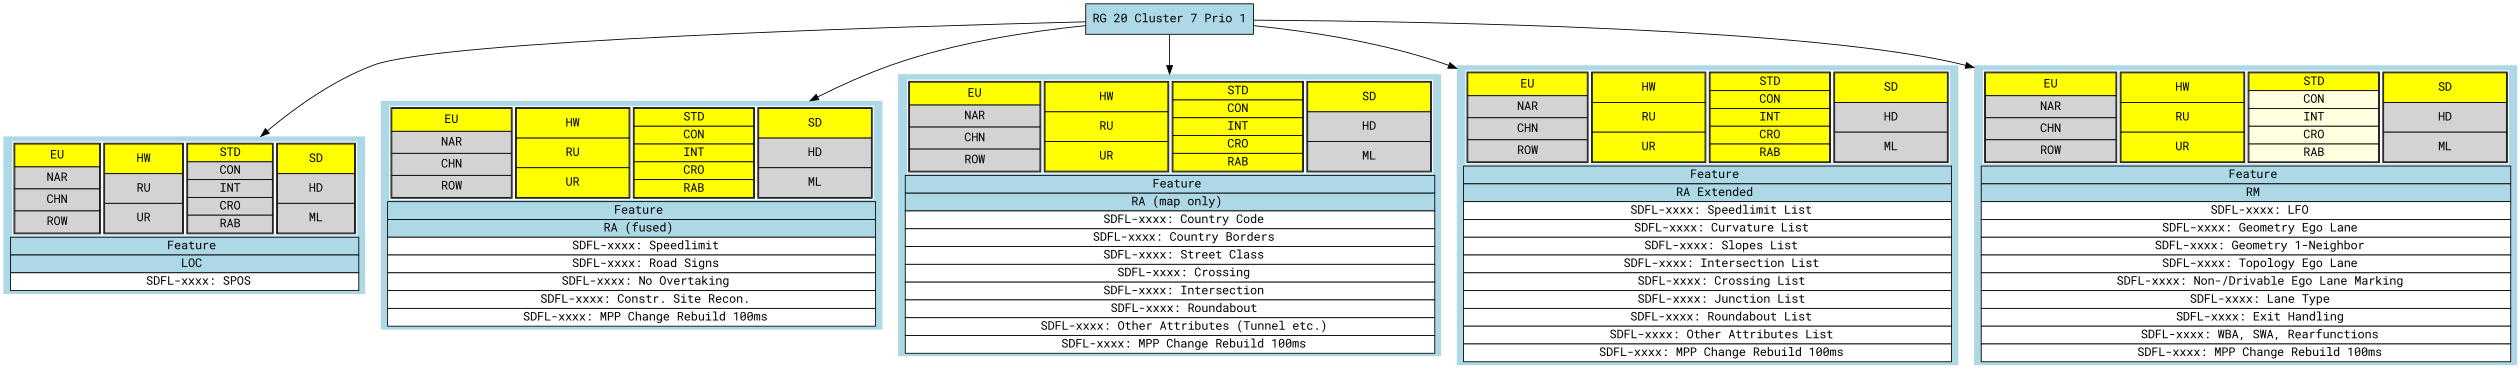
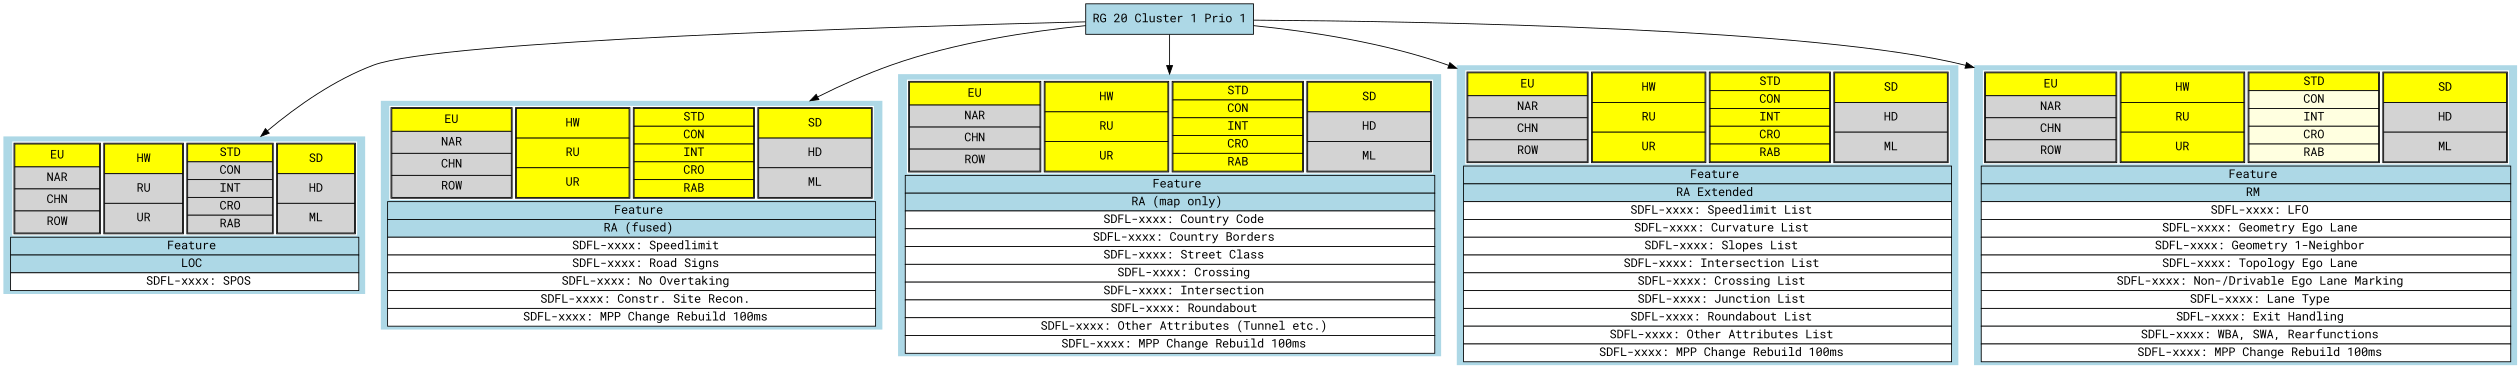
  digraph {
    color=lightgrey
    rankdir=TB
    style=filled
    fontname="Roboto Mono"
    node [fillcolor=lightblue shape=none style=filled fontname="Roboto Mono"]
    edge [fontname="Roboto Mono"]
    n1 [label=<<table border="0" cellspacing="0">               <tr><td><table border="0" cellspacing="0">                 <tr>                   <td port="market" border="0" bgcolor="white">                   <table border="1" cellspacing="0">                     <tr><td bgcolor="yellow">EU</td></tr>                     <tr><td bgcolor="lightgrey">NAR</td></tr>                     <tr><td bgcolor="lightgrey">CHN</td></tr>                     <tr><td bgcolor="lightgrey">ROW</td></tr>                   </table></td>                   <td port="scenario" border="0" bgcolor="white">                   <table border="1" cellspacing="0">                     <tr><td bgcolor="yellow">HW</td></tr>                     <tr><td bgcolor="lightgrey">RU</td></tr>                     <tr><td bgcolor="lightgrey">UR</td></tr>                   </table></td>                   <td port="subscenario" border="0" bgcolor="white">                   <table border="1" cellspacing="0">                     <tr><td bgcolor="yellow">STD</td></tr>                     <tr><td bgcolor="lightgrey">CON</td></tr>                     <tr><td bgcolor="lightgrey">INT</td></tr>                     <tr><td bgcolor="lightgrey">CRO</td></tr>                     <tr><td bgcolor="lightgrey">RAB</td></tr>                   </table></td>                   <td port="resolution" border="0" bgcolor="white">                   <table border="1" cellspacing="0">                     <tr><td bgcolor="yellow">SD</td></tr>                     <tr><td bgcolor="lightgrey">HD</td></tr>                     <tr><td bgcolor="lightgrey">ML</td></tr>                   </table></td>                 </tr>               </table></td></tr>               <tr>                 <td port="stereotype" border="1" bgcolor="lightblue">                   Feature                 </td>               </tr>               <tr>                 <td port="plugin" border="1" bgcolor="lightblue">                   LOC                 </td>               </tr>               <tr><td port="SDFL-xxxxx" border="1" bgcolor="white">                   SDFL-xxxx: SPOS               </td></tr>       </table>>]
    n2 [label=<<table border="0" cellspacing="0">               <tr><td><table border="0" cellspacing="0">                 <tr>                   <td port="market" border="0" bgcolor="white">                   <table border="1" cellspacing="0">                     <tr><td bgcolor="yellow">EU</td></tr>                     <tr><td bgcolor="lightgrey">NAR</td></tr>                     <tr><td bgcolor="lightgrey">CHN</td></tr>                     <tr><td bgcolor="lightgrey">ROW</td></tr>                   </table></td>                   <td port="scenario" border="0" bgcolor="white">                   <table border="1" cellspacing="0">                     <tr><td bgcolor="yellow">HW</td></tr>                     <tr><td bgcolor="yellow">RU</td></tr>                     <tr><td bgcolor="yellow">UR</td></tr>                   </table></td>                   <td port="subscenario" border="0" bgcolor="white">                   <table border="1" cellspacing="0">                     <tr><td bgcolor="yellow">STD</td></tr>                     <tr><td bgcolor="yellow">CON</td></tr>                     <tr><td bgcolor="yellow">INT</td></tr>                     <tr><td bgcolor="yellow">CRO</td></tr>                     <tr><td bgcolor="yellow">RAB</td></tr>                   </table></td>                   <td port="resolution" border="0" bgcolor="white">                   <table border="1" cellspacing="0">                     <tr><td bgcolor="yellow">SD</td></tr>                     <tr><td bgcolor="lightgrey">HD</td></tr>                     <tr><td bgcolor="lightgrey">ML</td></tr>                   </table></td>                 </tr>               </table></td></tr>               <tr>                 <td port="stereotype" border="1" bgcolor="lightblue">                   Feature                 </td>               </tr>               <tr>                 <td port="plugin" border="1" bgcolor="lightblue">                   RA (fused)                 </td>               </tr>               <tr><td port="SDFL-xxxxx" border="1" bgcolor="white">                   SDFL-xxxx: Speedlimit               </td></tr>               <tr><td port="SDFL-xxxxx" border="1" bgcolor="white">                   SDFL-xxxx: Road Signs               </td></tr>               <tr><td port="SDFL-xxxxx" border="1" bgcolor="white">                   SDFL-xxxx: No Overtaking               </td></tr>               <tr><td port="SDFL-xxxxx" border="1" bgcolor="white">                   SDFL-xxxx: Constr. Site Recon.               </td></tr>               <tr><td port="SDFL-xxxxx" border="1" bgcolor="white">                   SDFL-xxxx: MPP Change Rebuild 100ms               </td></tr>       </table>>]
    n3 [label=<<table border="0" cellspacing="0">               <tr><td><table border="0" cellspacing="0">                 <tr>                   <td port="market" border="0" bgcolor="white">                   <table border="1" cellspacing="0">                     <tr><td bgcolor="yellow">EU</td></tr>                     <tr><td bgcolor="lightgrey">NAR</td></tr>                     <tr><td bgcolor="lightgrey">CHN</td></tr>                     <tr><td bgcolor="lightgrey">ROW</td></tr>                   </table></td>                   <td port="scenario" border="0" bgcolor="white">                   <table border="1" cellspacing="0">                     <tr><td bgcolor="yellow">HW</td></tr>                     <tr><td bgcolor="yellow">RU</td></tr>                     <tr><td bgcolor="yellow">UR</td></tr>                   </table></td>                   <td port="subscenario" border="0" bgcolor="white">                   <table border="1" cellspacing="0">                     <tr><td bgcolor="yellow">STD</td></tr>                     <tr><td bgcolor="yellow">CON</td></tr>                     <tr><td bgcolor="yellow">INT</td></tr>                     <tr><td bgcolor="yellow">CRO</td></tr>                     <tr><td bgcolor="yellow">RAB</td></tr>                   </table></td>                   <td port="resolution" border="0" bgcolor="white">                   <table border="1" cellspacing="0">                     <tr><td bgcolor="yellow">SD</td></tr>                     <tr><td bgcolor="lightgrey">HD</td></tr>                     <tr><td bgcolor="lightgrey">ML</td></tr>                   </table></td>                 </tr>               </table></td></tr>               <tr>                 <td port="stereotype" border="1" bgcolor="lightblue">                   Feature                 </td>               </tr>               <tr>                 <td port="plugin" border="1" bgcolor="lightblue">                   RA (map only)                 </td>               </tr>               <tr><td port="SDFL-xxxxx" border="1" bgcolor="white">                   SDFL-xxxx: Country Code               </td></tr>               <tr><td port="SDFL-xxxxx" border="1" bgcolor="white">                   SDFL-xxxx: Country Borders               </td></tr>               <tr><td port="SDFL-xxxxx" border="1" bgcolor="white">                   SDFL-xxxx: Street Class               </td></tr>               <tr><td port="SDFL-xxxxx" border="1" bgcolor="white">                   SDFL-xxxx: Crossing               </td></tr>               <tr><td port="SDFL-xxxxx" border="1" bgcolor="white">                   SDFL-xxxx: Intersection               </td></tr>               <tr><td port="SDFL-xxxxx" border="1" bgcolor="white">                   SDFL-xxxx: Roundabout               </td></tr>               <tr><td port="SDFL-xxxxx" border="1" bgcolor="white">                   SDFL-xxxx: Other Attributes (Tunnel etc.)               </td></tr>               <tr><td port="SDFL-xxxxx" border="1" bgcolor="white">                   SDFL-xxxx: MPP Change Rebuild 100ms               </td></tr>       </table>>]
    n4 [label=<<table border="0" cellspacing="0">               <tr><td><table border="0" cellspacing="0">                 <tr>                   <td port="market" border="0" bgcolor="white">                   <table border="1" cellspacing="0">                     <tr><td bgcolor="yellow">EU</td></tr>                     <tr><td bgcolor="lightgrey">NAR</td></tr>                     <tr><td bgcolor="lightgrey">CHN</td></tr>                     <tr><td bgcolor="lightgrey">ROW</td></tr>                   </table></td>                   <td port="scenario" border="0" bgcolor="white">                   <table border="1" cellspacing="0">                     <tr><td bgcolor="yellow">HW</td></tr>                     <tr><td bgcolor="yellow">RU</td></tr>                     <tr><td bgcolor="yellow">UR</td></tr>                   </table></td>                   <td port="subscenario" border="0" bgcolor="white">                   <table border="1" cellspacing="0">                     <tr><td bgcolor="yellow">STD</td></tr>                     <tr><td bgcolor="yellow">CON</td></tr>                     <tr><td bgcolor="yellow">INT</td></tr>                     <tr><td bgcolor="yellow">CRO</td></tr>                     <tr><td bgcolor="yellow">RAB</td></tr>                   </table></td>                   <td port="resolution" border="0" bgcolor="white">                   <table border="1" cellspacing="0">                     <tr><td bgcolor="yellow">SD</td></tr>                     <tr><td bgcolor="lightgrey">HD</td></tr>                     <tr><td bgcolor="lightgrey">ML</td></tr>                   </table></td>                 </tr>               </table></td></tr>               <tr>                 <td port="stereotype" border="1" bgcolor="lightblue">                   Feature                 </td>               </tr>               <tr>                 <td port="plugin" border="1" bgcolor="lightblue">                   RA Extended                 </td>               </tr>               <tr><td port="SDFL-xxxxx" border="1" bgcolor="white">                   SDFL-xxxx: Speedlimit List               </td></tr>               <tr><td port="SDFL-xxxxx" border="1" bgcolor="white">                   SDFL-xxxx: Curvature List               </td></tr>               <tr><td port="SDFL-xxxxx" border="1" bgcolor="white">                   SDFL-xxxx: Slopes List               </td></tr>               <tr><td port="SDFL-xxxxx" border="1" bgcolor="white">                   SDFL-xxxx: Intersection List               </td></tr>               <tr><td port="SDFL-xxxxx" border="1" bgcolor="white">                   SDFL-xxxx: Crossing List               </td></tr>               <tr><td port="SDFL-xxxxx" border="1" bgcolor="white">                   SDFL-xxxx: Junction List               </td></tr>               <tr><td port="SDFL-xxxxx" border="1" bgcolor="white">                   SDFL-xxxx: Roundabout List               </td></tr>               <tr><td port="SDFL-xxxxx" border="1" bgcolor="white">                   SDFL-xxxx: Other Attributes List               </td></tr>               <tr><td port="SDFL-xxxxx" border="1" bgcolor="white">                   SDFL-xxxx: MPP Change Rebuild 100ms               </td></tr>       </table>>]
    n5 [label=<<table border="0" cellspacing="0">               <tr><td><table border="0" cellspacing="0">                 <tr>                   <td port="market" border="0" bgcolor="white">                   <table border="1" cellspacing="0">                     <tr><td bgcolor="yellow">EU</td></tr>                     <tr><td bgcolor="lightgrey">NAR</td></tr>                     <tr><td bgcolor="lightgrey">CHN</td></tr>                     <tr><td bgcolor="lightgrey">ROW</td></tr>                   </table></td>                   <td port="scenario" border="0" bgcolor="white">                   <table border="1" cellspacing="0">                     <tr><td bgcolor="yellow">HW</td></tr>                     <tr><td bgcolor="yellow">RU</td></tr>                     <tr><td bgcolor="yellow">UR</td></tr>                   </table></td>                   <td port="subscenario" border="0" bgcolor="white">                   <table border="1" cellspacing="0">                     <tr><td bgcolor="yellow">STD</td></tr>                     <tr><td bgcolor="lightyellow">CON</td></tr>                     <tr><td bgcolor="lightyellow">INT</td></tr>                     <tr><td bgcolor="lightyellow">CRO</td></tr>                     <tr><td bgcolor="lightyellow">RAB</td></tr>                   </table></td>                   <td port="resolution" border="0" bgcolor="white">                   <table border="1" cellspacing="0">                     <tr><td bgcolor="yellow">SD</td></tr>                     <tr><td bgcolor="lightgrey">HD</td></tr>                     <tr><td bgcolor="lightgrey">ML</td></tr>                   </table></td>                 </tr>               </table></td></tr>               <tr>                 <td port="stereotype" border="1" bgcolor="lightblue">                   Feature                 </td>               </tr>               <tr>                 <td port="plugin" border="1" bgcolor="lightblue">                   RM                 </td>               </tr>               <tr><td port="SDFL-xxxxx" border="1" bgcolor="white">                   SDFL-xxxx: LFO               </td></tr>               <tr><td port="SDFL-xxxxx" border="1" bgcolor="white">                   SDFL-xxxx: Geometry Ego Lane               </td></tr>               <tr><td port="SDFL-xxxxx" border="1" bgcolor="white">                   SDFL-xxxx: Geometry 1-Neighbor               </td></tr>               <tr><td port="SDFL-xxxxx" border="1" bgcolor="white">                   SDFL-xxxx: Topology Ego Lane               </td></tr>               <tr><td port="SDFL-xxxxx" border="1" bgcolor="white">                   SDFL-xxxx: Non-/Drivable Ego Lane Marking               </td></tr>               <tr><td port="SDFL-xxxxx" border="1" bgcolor="white">                   SDFL-xxxx: Lane Type               </td></tr>               <tr><td port="SDFL-xxxxx" border="1" bgcolor="white">                   SDFL-xxxx: Exit Handling               </td></tr>               <tr><td port="SDFL-xxxxx" border="1" bgcolor="white">                   SDFL-xxxx: WBA, SWA, Rearfunctions               </td></tr>               <tr><td port="SDFL-xxxxx" border="1" bgcolor="white">                   SDFL-xxxx: MPP Change Rebuild 100ms               </td></tr>       </table>>]
-   n6 [label="RG 20 Cluster 7 Prio 1" shape=record]
+   n6 [label="RG 20 Cluster 1 Prio 1" shape=record]
    n6 -> n1
    n6 -> n2
    n6 -> n3
    n6 -> n4
    n6 -> n5
  }
